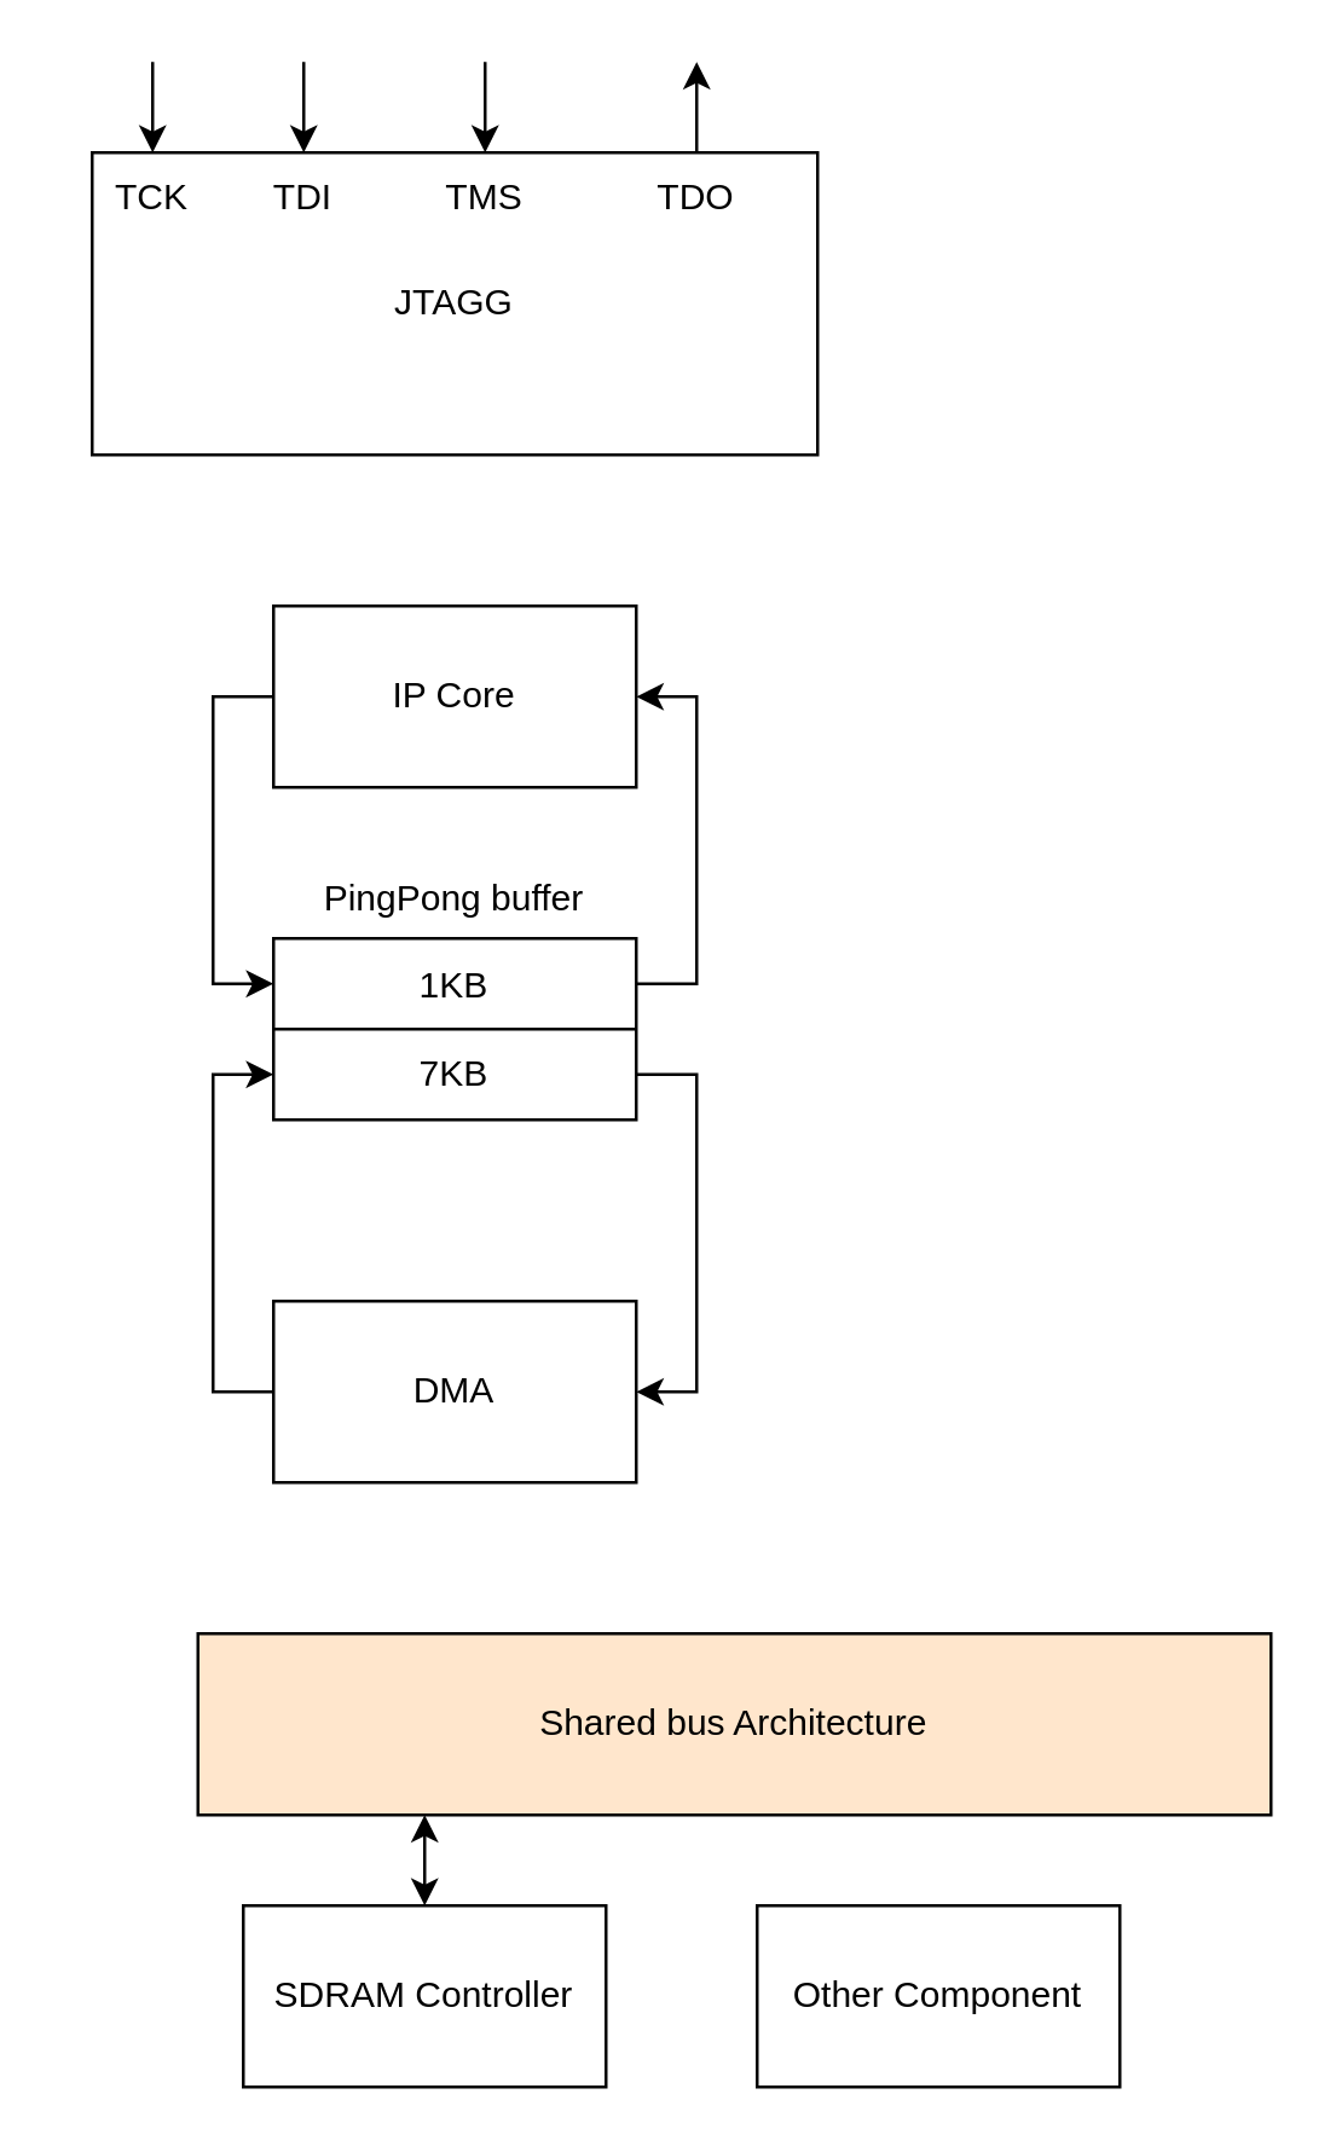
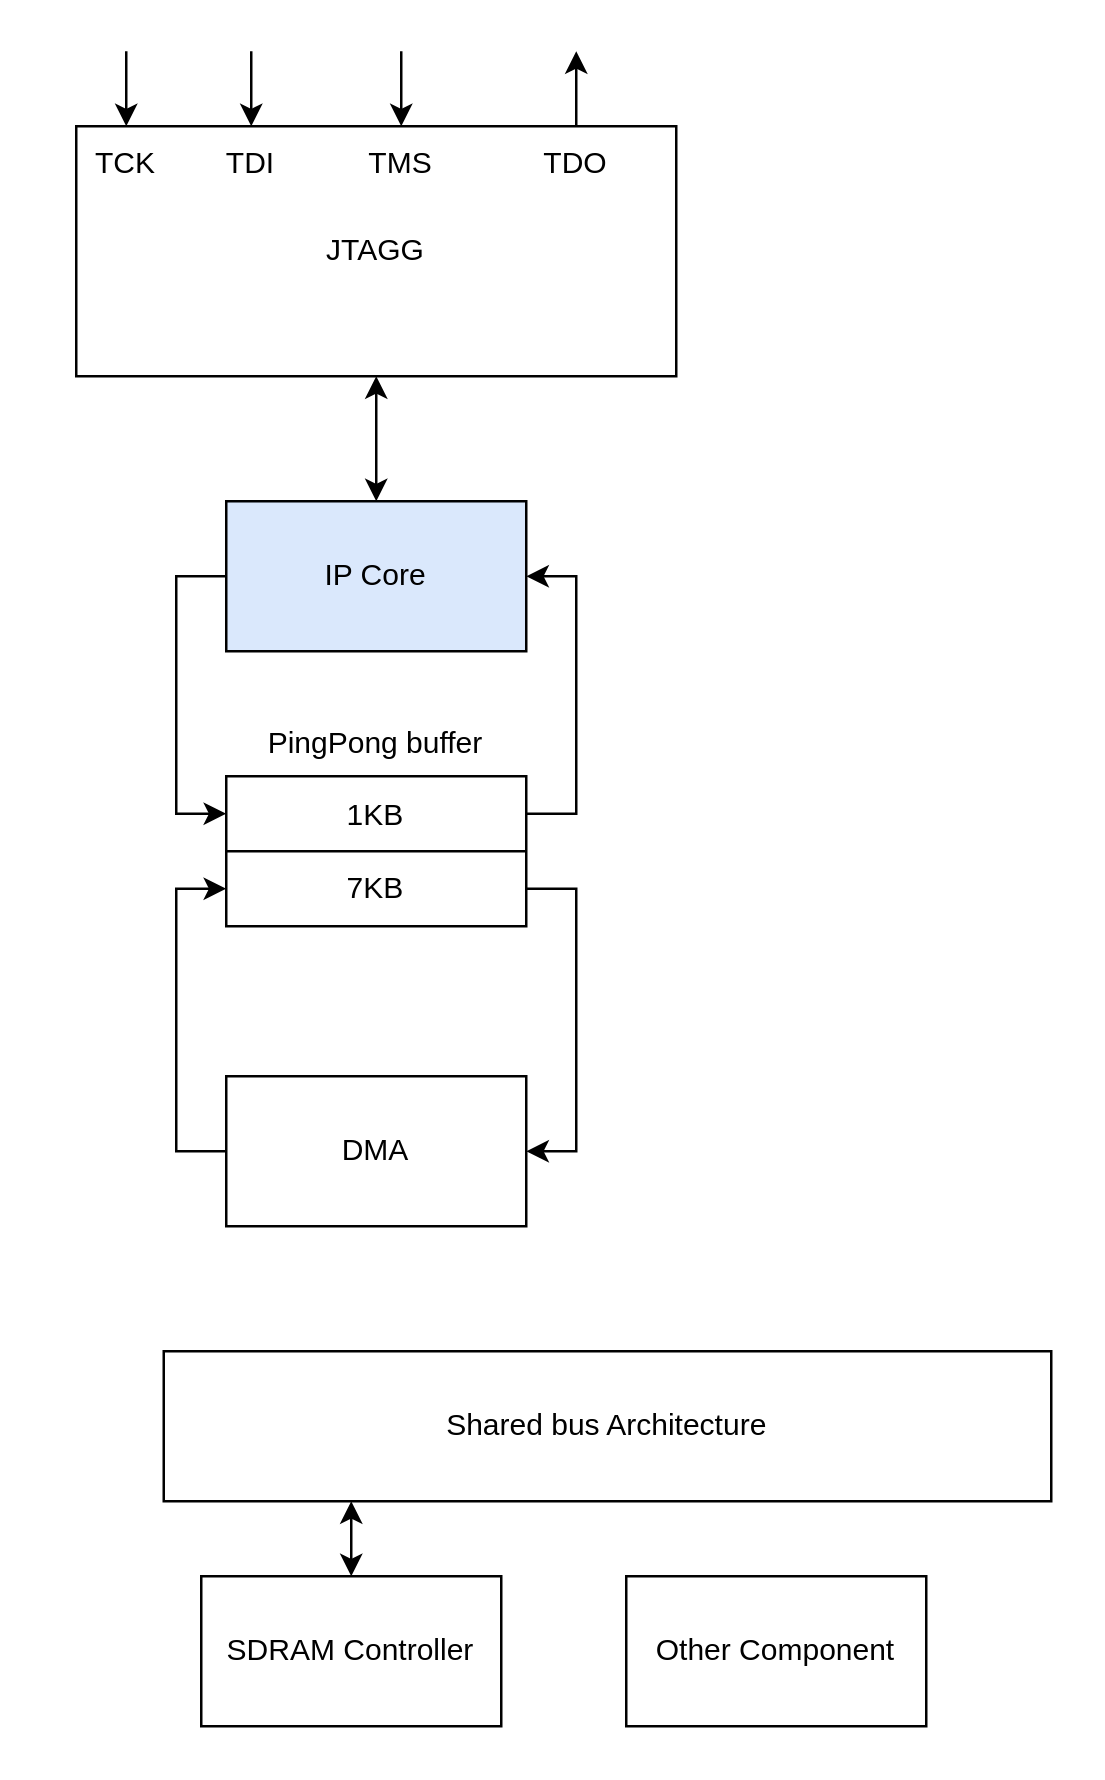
  <mxCell id="0" />
  <mxCell id="1" parent="0" />
+ <mxCell id="2" style="edgeStyle=orthogonalEdgeStyle;rounded=0;orthogonalLoop=1;jettySize=auto;html=1;exitX=0.5;exitY=1;exitDx=0;exitDy=0;entryX=0.5;entryY=0;entryDx=0;entryDy=0;endArrow=classic;startFill=1;startArrow=classic;endFill=1;" edge="1" parent="1" source="3" target="5"><mxGeometry relative="1" as="geometry" /></mxCell>
  <mxCell id="3" value="JTAGG" style="rounded=0;whiteSpace=wrap;html=1;" vertex="1" parent="1"><mxGeometry x="30" y="50" width="240" height="100" as="geometry" /></mxCell>
  <mxCell id="4" style="edgeStyle=orthogonalEdgeStyle;rounded=0;orthogonalLoop=1;jettySize=auto;html=1;exitX=0;exitY=0.5;exitDx=0;exitDy=0;entryX=0;entryY=0.25;entryDx=0;entryDy=0;" edge="1" parent="1" source="5" target="8"><mxGeometry relative="1" as="geometry" /></mxCell>
- <mxCell id="5" value="IP Core" style="rounded=0;whiteSpace=wrap;html=1;" vertex="1" parent="1"><mxGeometry x="90" y="200" width="120" height="60" as="geometry" /></mxCell>
+ <mxCell id="5" value="IP Core" style="rounded=0;whiteSpace=wrap;html=1;fillColor=#dae8fc;" vertex="1" parent="1"><mxGeometry x="90" y="200" width="120" height="60" as="geometry" /></mxCell>
  <mxCell id="6" style="edgeStyle=orthogonalEdgeStyle;rounded=0;orthogonalLoop=1;jettySize=auto;html=1;exitX=1;exitY=0.75;exitDx=0;exitDy=0;entryX=1;entryY=0.5;entryDx=0;entryDy=0;" edge="1" parent="1" source="8" target="11"><mxGeometry relative="1" as="geometry" /></mxCell>
  <mxCell id="7" style="edgeStyle=orthogonalEdgeStyle;rounded=0;orthogonalLoop=1;jettySize=auto;html=1;exitX=1;exitY=0.25;exitDx=0;exitDy=0;entryX=1;entryY=0.5;entryDx=0;entryDy=0;" edge="1" parent="1" source="8" target="5"><mxGeometry relative="1" as="geometry" /></mxCell>
  <mxCell id="8" value="PingPong buffer&lt;div&gt;&lt;br&gt;&lt;/div&gt;&lt;div&gt;1KB&lt;/div&gt;&lt;div&gt;&lt;br&gt;&lt;/div&gt;&lt;div&gt;7KB&lt;/div&gt;&lt;div&gt;&lt;br&gt;&lt;/div&gt;&lt;div&gt;&lt;br&gt;&lt;/div&gt;" style="rounded=0;whiteSpace=wrap;html=1;" vertex="1" parent="1"><mxGeometry x="90" y="310" width="120" height="60" as="geometry" /></mxCell>
  <mxCell id="9" value="" style="endArrow=none;html=1;rounded=0;exitX=0;exitY=0.5;exitDx=0;exitDy=0;entryX=1;entryY=0.5;entryDx=0;entryDy=0;" edge="1" parent="1" source="8" target="8"><mxGeometry width="50" height="50" relative="1" as="geometry"><mxPoint x="270" y="390" as="sourcePoint" /><mxPoint x="210" y="340" as="targetPoint" /></mxGeometry></mxCell>
  <mxCell id="10" style="edgeStyle=orthogonalEdgeStyle;rounded=0;orthogonalLoop=1;jettySize=auto;html=1;exitX=0;exitY=0.5;exitDx=0;exitDy=0;entryX=0;entryY=0.75;entryDx=0;entryDy=0;" edge="1" parent="1" source="11" target="8"><mxGeometry relative="1" as="geometry" /></mxCell>
  <mxCell id="11" value="DMA" style="rounded=0;whiteSpace=wrap;html=1;" vertex="1" parent="1"><mxGeometry x="90" y="430" width="120" height="60" as="geometry" /></mxCell>
- <mxCell id="12" value="Shared bus Architecture" style="rounded=0;whiteSpace=wrap;html=1;fillColor=#ffe6cc;" vertex="1" parent="1"><mxGeometry x="65" y="540" width="355" height="60" as="geometry" /></mxCell>
+ <mxCell id="12" value="Shared bus Architecture" style="rounded=0;whiteSpace=wrap;html=1;" vertex="1" parent="1"><mxGeometry x="65" y="540" width="355" height="60" as="geometry" /></mxCell>
  <mxCell id="13" style="edgeStyle=orthogonalEdgeStyle;rounded=0;orthogonalLoop=1;jettySize=auto;html=1;startArrow=classic;startFill=1;" edge="1" parent="1" source="14"><mxGeometry relative="1" as="geometry"><mxPoint x="140" y="600" as="targetPoint" /></mxGeometry></mxCell>
  <mxCell id="14" value="SDRAM Controller" style="rounded=0;whiteSpace=wrap;html=1;" vertex="1" parent="1"><mxGeometry x="80" y="630" width="120" height="60" as="geometry" /></mxCell>
  <mxCell id="15" value="Other Component" style="rounded=0;whiteSpace=wrap;html=1;" vertex="1" parent="1"><mxGeometry x="250" y="630" width="120" height="60" as="geometry" /></mxCell>
  <mxCell id="16" value="" style="endArrow=none;html=1;rounded=0;endFill=1;startArrow=classic;startFill=1;" edge="1" parent="1"><mxGeometry width="50" height="50" relative="1" as="geometry"><mxPoint x="50" y="50" as="sourcePoint" /><mxPoint x="50" y="20" as="targetPoint" /></mxGeometry></mxCell>
  <mxCell id="17" value="" style="endArrow=none;html=1;rounded=0;startArrow=classic;startFill=1;" edge="1" parent="1"><mxGeometry width="50" height="50" relative="1" as="geometry"><mxPoint x="100" y="50" as="sourcePoint" /><mxPoint x="100" y="20" as="targetPoint" /></mxGeometry></mxCell>
  <mxCell id="18" value="" style="endArrow=none;html=1;rounded=0;startArrow=classic;startFill=1;" edge="1" parent="1"><mxGeometry width="50" height="50" relative="1" as="geometry"><mxPoint x="160" y="50" as="sourcePoint" /><mxPoint x="160" y="20" as="targetPoint" /></mxGeometry></mxCell>
  <mxCell id="19" value="" style="endArrow=classic;html=1;rounded=0;endFill=1;" edge="1" parent="1"><mxGeometry width="50" height="50" relative="1" as="geometry"><mxPoint x="230" y="50" as="sourcePoint" /><mxPoint x="230" y="20" as="targetPoint" /></mxGeometry></mxCell>
  <mxCell id="20" value="TCK" style="text;html=1;align=center;verticalAlign=middle;whiteSpace=wrap;rounded=0;" vertex="1" parent="1"><mxGeometry x="20" y="50" width="60" height="30" as="geometry" /></mxCell>
  <mxCell id="21" value="TDI" style="text;html=1;align=center;verticalAlign=middle;whiteSpace=wrap;rounded=0;" vertex="1" parent="1"><mxGeometry x="70" y="50" width="60" height="30" as="geometry" /></mxCell>
  <mxCell id="22" value="TMS" style="text;html=1;align=center;verticalAlign=middle;whiteSpace=wrap;rounded=0;" vertex="1" parent="1"><mxGeometry x="130" y="50" width="60" height="30" as="geometry" /></mxCell>
  <mxCell id="23" value="TDO" style="text;html=1;align=center;verticalAlign=middle;whiteSpace=wrap;rounded=0;" vertex="1" parent="1"><mxGeometry x="200" y="50" width="60" height="30" as="geometry" /></mxCell>
